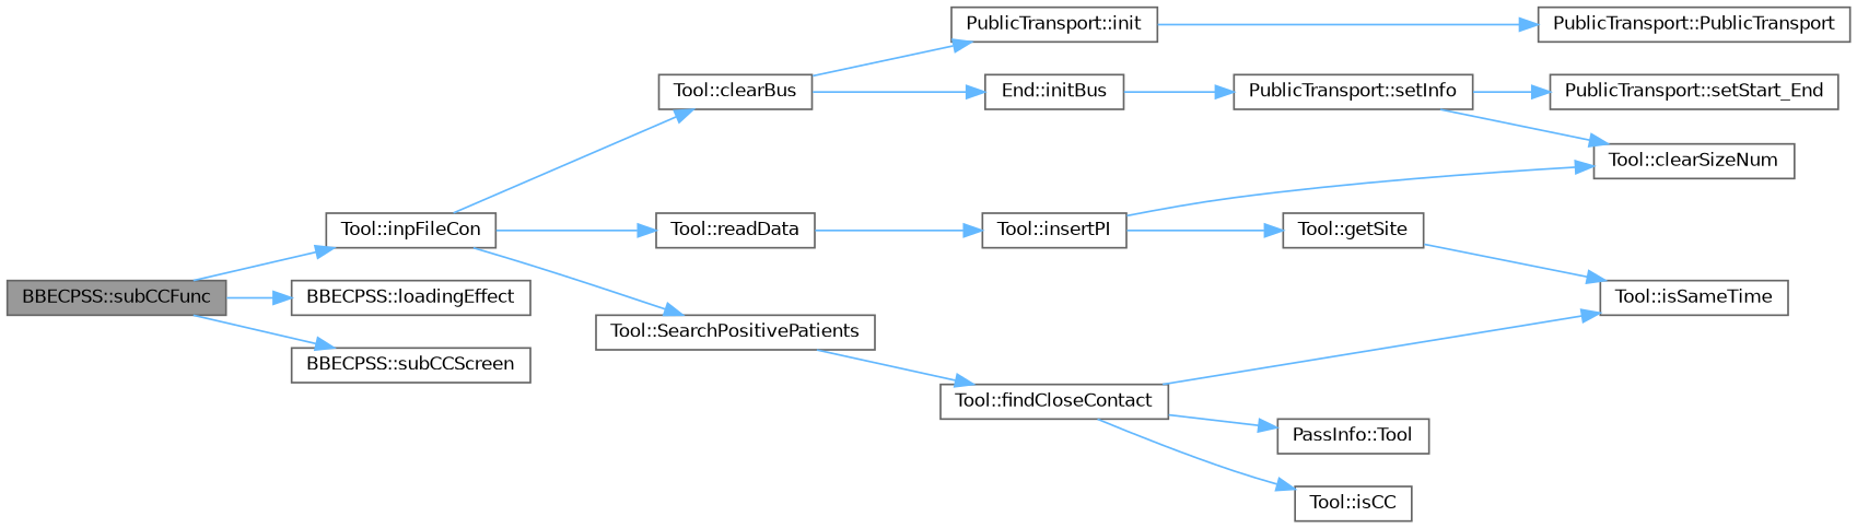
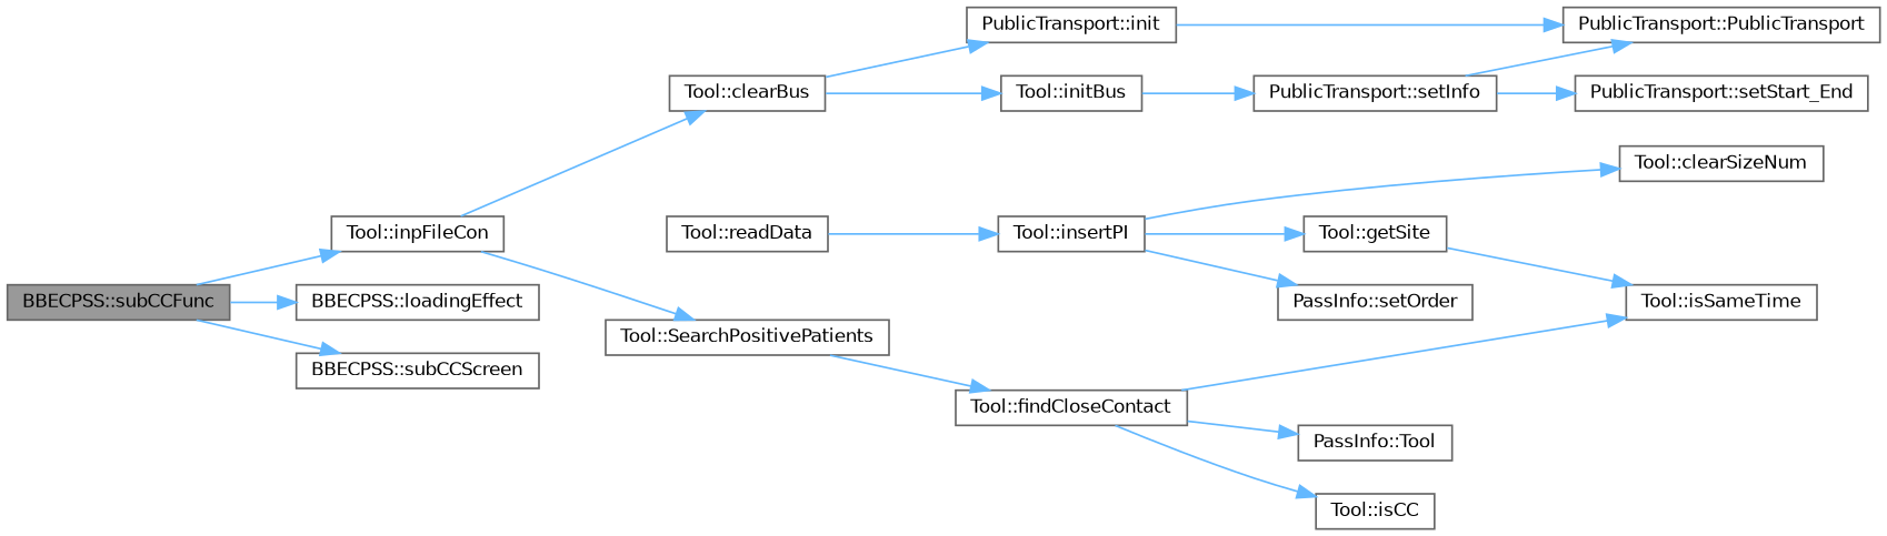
  digraph {
    rankdir=LR
    node [color=grey40 fillcolor=white fontname=Helvetica fontsize=10 shape=box style=filled]
    edge [color=steelblue1 fontname=Helvetica fontsize=10 labelfontname=Helvetica labelfontsize=10 style=solid]
    n1 [color=gray40 fillcolor=grey60 fontcolor=black height=0.2 label="BBECPSS::subCCFunc" width=0.4]
    n2 [height=0.2 label="Tool::inpFileCon" width=0.4]
    n3 [height=0.2 label="BBECPSS::loadingEffect" width=0.4]
    n4 [height=0.2 label="BBECPSS::subCCScreen" width=0.4]
    n5 [height=0.2 label="Tool::clearBus" width=0.4]
    n6 [height=0.2 label="Tool::readData" width=0.4]
    n7 [height=0.2 label="Tool::SearchPositivePatients" width=0.4]
    n8 [height=0.2 label="PublicTransport::init" width=0.4]
-   n9 [height=0.2 label="End::initBus" width=0.4]
+   n9 [height=0.2 label="Tool::initBus" width=0.4]
    n10 [height=0.2 label="Tool::insertPI" width=0.4]
    n11 [height=0.2 label="Tool::findCloseContact" width=0.4]
    n12 [height=0.2 label="PublicTransport::PublicTransport" width=0.4]
    n13 [height=0.2 label="PublicTransport::setInfo" width=0.4]
    n14 [height=0.2 label="PublicTransport::setStart_End" width=0.4]
    n15 [height=0.2 label="Tool::clearSizeNum" width=0.4]
    n16 [height=0.2 label="Tool::getSite" width=0.4]
+   n17 [height=0.2 label="PassInfo::setOrder" width=0.4]
    n18 [height=0.2 label="Tool::isSameTime" width=0.4]
    n19 [height=0.2 label="PassInfo::Tool" width=0.4]
    n20 [height=0.2 label="Tool::isCC" width=0.4]
    n1 -> n2
    n1 -> n3
    n1 -> n4
    n2 -> n5
-   n2 -> n6
    n2 -> n7
    n5 -> n8
    n5 -> n9
    n6 -> n10
    n7 -> n11
    n8 -> n12
    n9 -> n13
    n10 -> n15
    n10 -> n16
+   n10 -> n17
    n11 -> n18
    n11 -> n19
    n11 -> n20
-   n13 -> n15
+   n13 -> n12
    n13 -> n14
    n16 -> n18
  }
